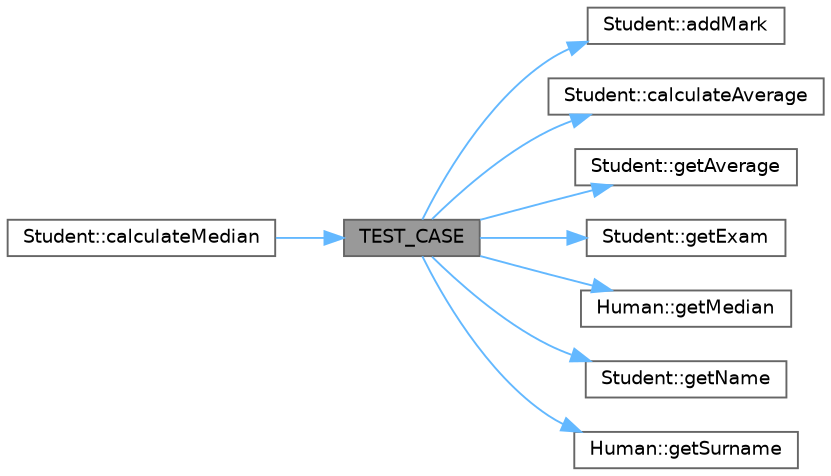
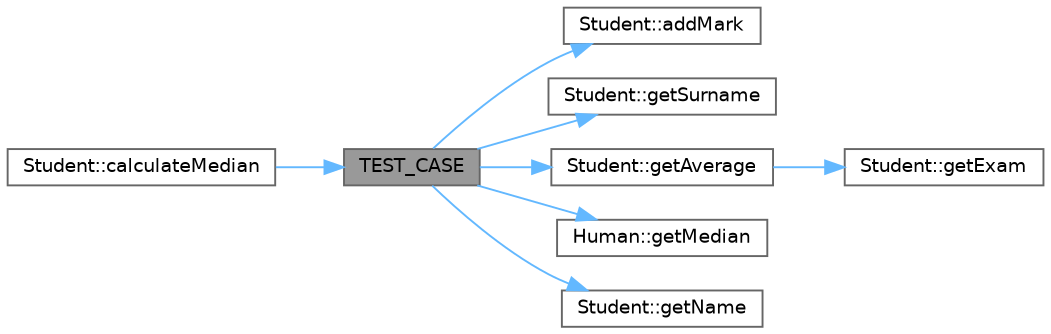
  digraph {
    rankdir=LR
    node [color=grey40 fillcolor=white fontname=Helvetica fontsize=10 shape=box style=filled]
    edge [color=steelblue1 fontname=Helvetica fontsize=10 labelfontname=Helvetica labelfontsize=10 style=solid]
    n1 [color=gray40 fillcolor=grey60 fontcolor=black height=0.2 label=TEST_CASE width=0.4]
    n2 [height=0.2 label="Student::addMark" width=0.4]
-   n3 [height=0.2 label="Student::calculateAverage" width=0.4]
+   n3 [height=0.2 label="Student::getSurname" width=0.4]
    n4 [height=0.2 label="Student::getAverage" width=0.4]
    n5 [height=0.2 label="Student::getExam" width=0.4]
    n6 [height=0.2 label="Human::getMedian" width=0.4]
    n7 [height=0.2 label="Student::getName" width=0.4]
-   n8 [height=0.2 label="Human::getSurname" width=0.4]
    n9 [height=0.2 label="Student::calculateMedian" width=0.4]
    n1 -> n2
    n1 -> n3
    n1 -> n4
-   n1 -> n5
+   n4 -> n5
    n1 -> n6
    n1 -> n7
-   n1 -> n8
    n9 -> n1
  }
